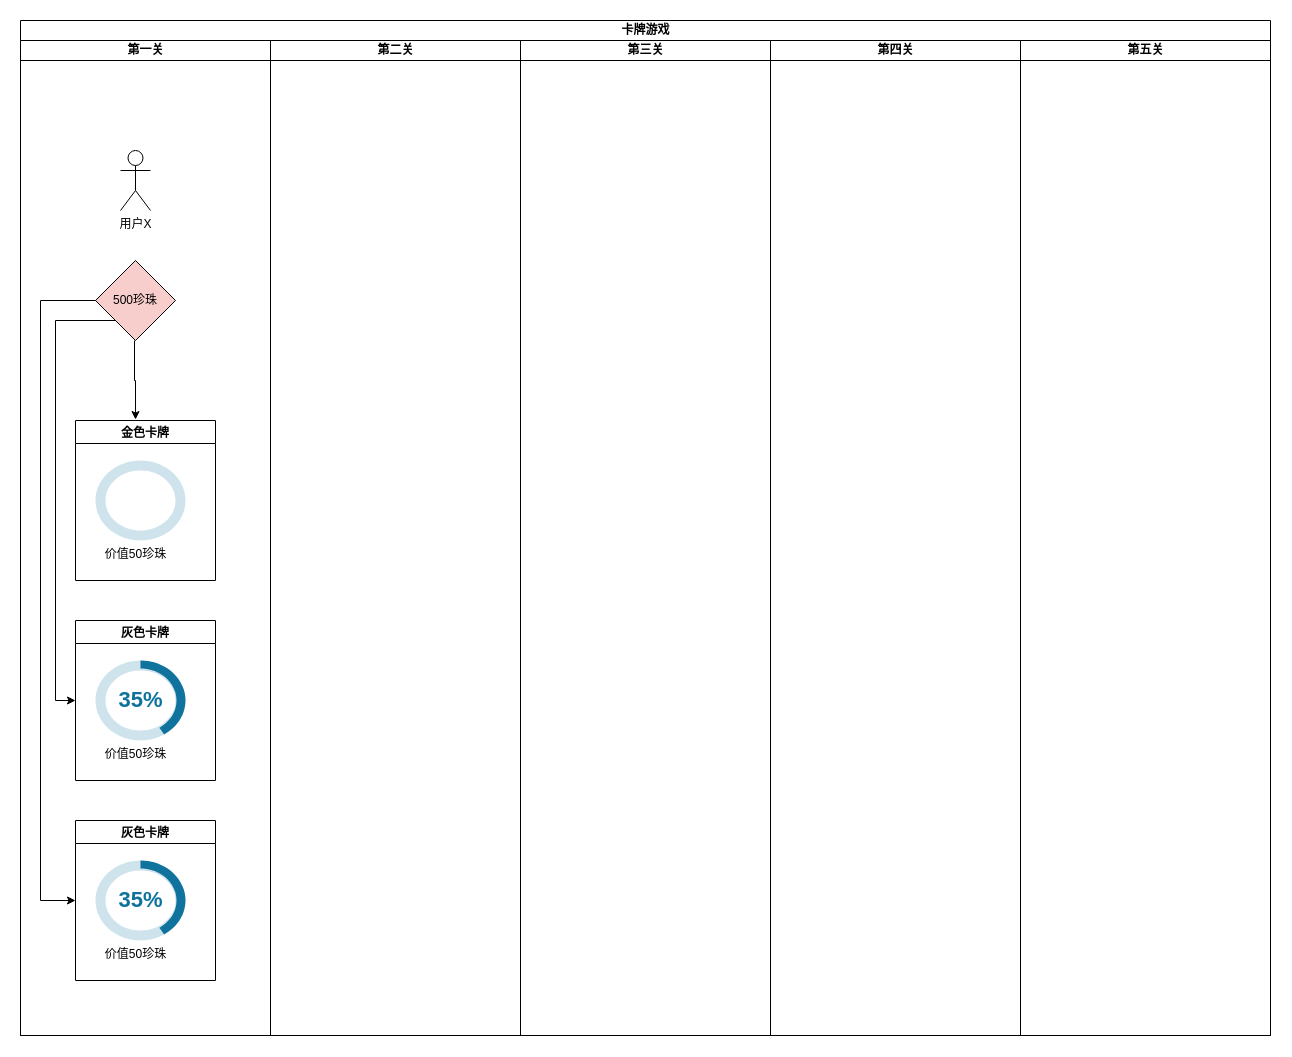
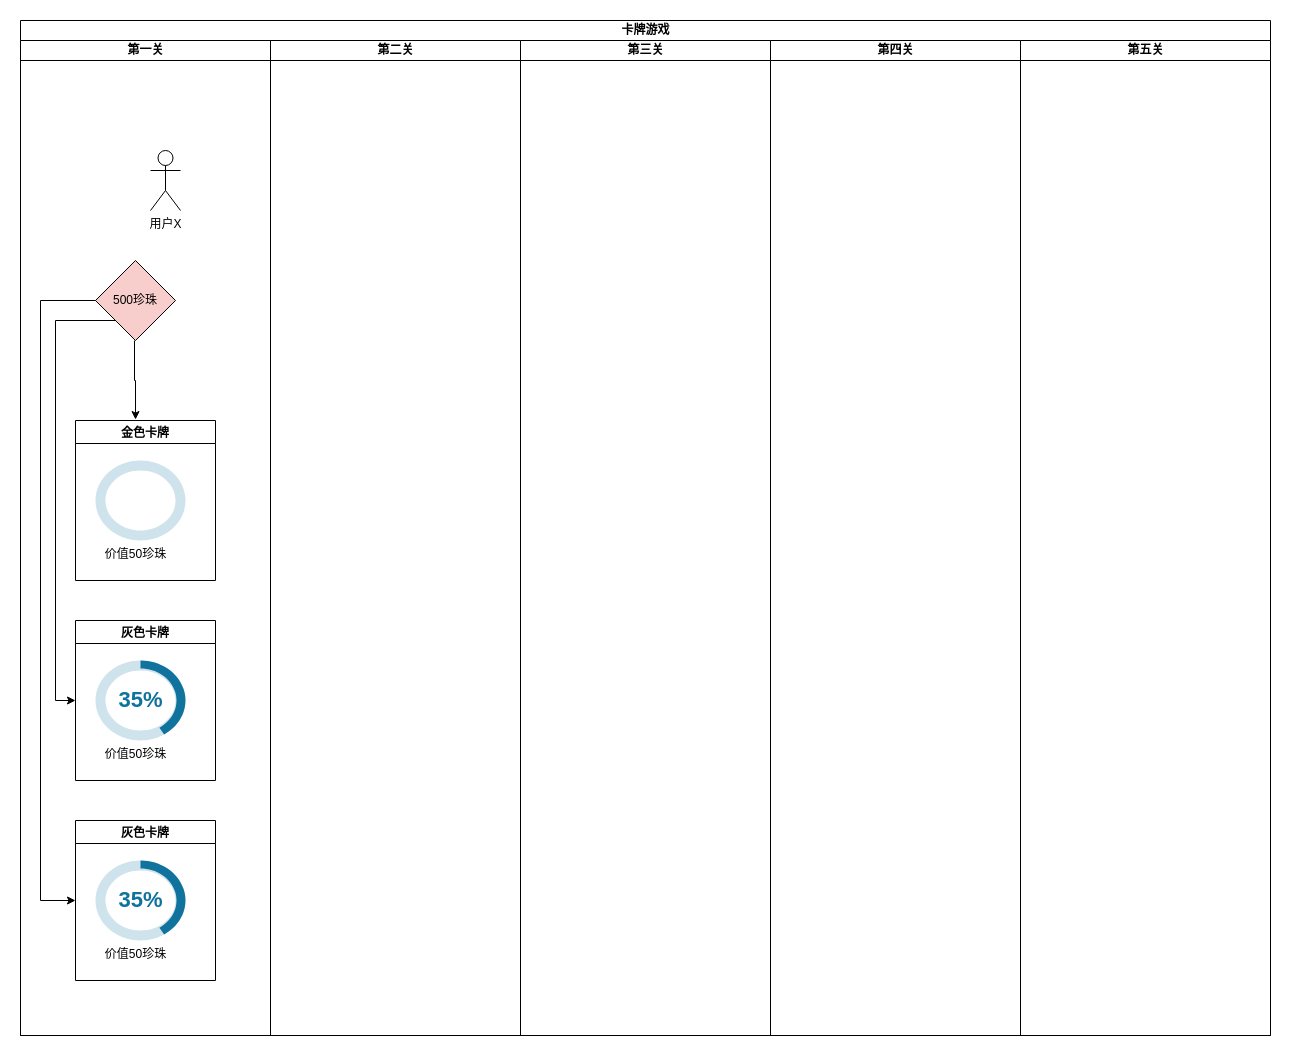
  <mxCell id="0" />
  <mxCell id="1" parent="0" />
  <mxCell id="2" value="卡牌游戏" style="swimlane;html=1;childLayout=stackLayout;startSize=20;rounded=0;shadow=0;comic=0;labelBackgroundColor=none;strokeWidth=1;fontFamily=Verdana;fontSize=12;align=center;" parent="1" vertex="1"><mxGeometry x="20" y="20" width="1250" height="1015" as="geometry"><mxRectangle x="40" y="20" width="80" height="20" as="alternateBounds" /></mxGeometry></mxCell>
  <mxCell id="3" value="第一关" style="swimlane;html=1;startSize=20;" parent="2" vertex="1"><mxGeometry y="20" width="250" height="995" as="geometry"><mxRectangle y="20" width="30" height="970" as="alternateBounds" /></mxGeometry></mxCell>
  <mxCell id="4" value="灰色卡牌" style="swimlane;" vertex="1" parent="3"><mxGeometry x="55" y="580" width="140" height="160" as="geometry"><mxRectangle x="40" y="386" width="60" height="23" as="alternateBounds" /></mxGeometry></mxCell>
  <mxCell id="5" value="" style="verticalLabelPosition=bottom;verticalAlign=top;html=1;shape=mxgraph.basic.donut;dx=10;strokeColor=none;fillColor=#10739E;fontSize=10;align=center;fillOpacity=20;" vertex="1" parent="4"><mxGeometry x="20" y="40" width="90" height="80" as="geometry" /></mxCell>
  <mxCell id="6" value="35%" style="verticalLabelPosition=middle;verticalAlign=middle;html=1;shape=mxgraph.basic.partConcEllipse;startAngle=0;endAngle=0.412;arcWidth=0.2;strokeColor=none;fillColor=#10739E;fontSize=22;fontColor=#10739E;align=center;fontStyle=1" vertex="1" parent="5"><mxGeometry width="90" height="80" as="geometry" /></mxCell>
  <mxCell id="7" value="价值50珍珠" style="text;html=1;align=center;verticalAlign=middle;resizable=0;points=[];autosize=1;strokeColor=none;" vertex="1" parent="4"><mxGeometry x="20" y="124" width="80" height="20" as="geometry" /></mxCell>
  <mxCell id="8" style="edgeStyle=orthogonalEdgeStyle;rounded=0;orthogonalLoop=1;jettySize=auto;html=1;entryX=0.436;entryY=-0.006;entryDx=0;entryDy=0;entryPerimeter=0;" edge="1" parent="3"><mxGeometry relative="1" as="geometry"><mxPoint x="114" y="300" as="sourcePoint" /><mxPoint x="115.04" y="379.04" as="targetPoint" /><Array as="points"><mxPoint x="114" y="340" /><mxPoint x="115" y="340" /></Array></mxGeometry></mxCell>
  <mxCell id="9" value="500珍珠" style="rhombus;whiteSpace=wrap;html=1;fillColor=#f8cecc;" vertex="1" parent="3"><mxGeometry x="75" y="220" width="80" height="80" as="geometry" /></mxCell>
  <mxCell id="10" value="金色卡牌" style="swimlane;" vertex="1" parent="3"><mxGeometry x="55" y="380" width="140" height="160" as="geometry"><mxRectangle x="40" y="386" width="60" height="23" as="alternateBounds" /></mxGeometry></mxCell>
  <mxCell id="11" value="" style="verticalLabelPosition=bottom;verticalAlign=top;html=1;shape=mxgraph.basic.donut;dx=10;strokeColor=none;fillColor=#10739E;fontSize=10;align=center;fillOpacity=20;" vertex="1" parent="10"><mxGeometry x="20" y="40" width="90" height="80" as="geometry" /></mxCell>
  <mxCell id="12" value="价值50珍珠" style="text;html=1;align=center;verticalAlign=middle;resizable=0;points=[];autosize=1;strokeColor=none;" vertex="1" parent="10"><mxGeometry x="20" y="124" width="80" height="20" as="geometry" /></mxCell>
  <mxCell id="13" value="灰色卡牌" style="swimlane;" vertex="1" parent="3"><mxGeometry x="55" y="780" width="140" height="160" as="geometry"><mxRectangle x="40" y="386" width="60" height="23" as="alternateBounds" /></mxGeometry></mxCell>
  <mxCell id="14" value="" style="verticalLabelPosition=bottom;verticalAlign=top;html=1;shape=mxgraph.basic.donut;dx=10;strokeColor=none;fillColor=#10739E;fontSize=10;align=center;fillOpacity=20;" vertex="1" parent="13"><mxGeometry x="20" y="40" width="90" height="80" as="geometry" /></mxCell>
  <mxCell id="15" value="35%" style="verticalLabelPosition=middle;verticalAlign=middle;html=1;shape=mxgraph.basic.partConcEllipse;startAngle=0;endAngle=0.412;arcWidth=0.2;strokeColor=none;fillColor=#10739E;fontSize=22;fontColor=#10739E;align=center;fontStyle=1" vertex="1" parent="14"><mxGeometry width="90" height="80" as="geometry" /></mxCell>
  <mxCell id="16" value="价值50珍珠" style="text;html=1;align=center;verticalAlign=middle;resizable=0;points=[];autosize=1;strokeColor=none;" vertex="1" parent="13"><mxGeometry x="20" y="124" width="80" height="20" as="geometry" /></mxCell>
  <mxCell id="17" style="edgeStyle=orthogonalEdgeStyle;rounded=0;orthogonalLoop=1;jettySize=auto;html=1;entryX=0;entryY=0.5;entryDx=0;entryDy=0;" edge="1" parent="3" source="9" target="13"><mxGeometry relative="1" as="geometry"><mxPoint x="10" y="880" as="targetPoint" /><Array as="points"><mxPoint x="20" y="260" /><mxPoint x="20" y="860" /></Array></mxGeometry></mxCell>
  <mxCell id="18" style="edgeStyle=orthogonalEdgeStyle;rounded=0;orthogonalLoop=1;jettySize=auto;html=1;exitX=0;exitY=1;exitDx=0;exitDy=0;entryX=0;entryY=0.5;entryDx=0;entryDy=0;" edge="1" parent="3" source="9" target="4"><mxGeometry relative="1" as="geometry"><mxPoint x="30" y="660" as="targetPoint" /><Array as="points"><mxPoint x="35" y="280" /><mxPoint x="35" y="660" /></Array></mxGeometry></mxCell>
  <mxCell id="19" value="第二关" style="swimlane;html=1;startSize=20;" parent="2" vertex="1"><mxGeometry x="250" y="20" width="250" height="995" as="geometry"><mxRectangle x="250" y="20" width="30" height="995" as="alternateBounds" /></mxGeometry></mxCell>
  <mxCell id="20" value="第三关" style="swimlane;html=1;startSize=20;" vertex="1" parent="2"><mxGeometry x="500" y="20" width="250" height="995" as="geometry"><mxRectangle x="280" y="20" width="30" height="995" as="alternateBounds" /></mxGeometry></mxCell>
  <mxCell id="21" value="第四关" style="swimlane;html=1;startSize=20;" vertex="1" parent="2"><mxGeometry x="750" y="20" width="250" height="995" as="geometry"><mxRectangle x="280" y="20" width="30" height="995" as="alternateBounds" /></mxGeometry></mxCell>
  <mxCell id="22" value="第五关" style="swimlane;html=1;startSize=20;" vertex="1" parent="2"><mxGeometry x="1000" y="20" width="250" height="995" as="geometry"><mxRectangle x="1000" y="20" width="30" height="995" as="alternateBounds" /></mxGeometry></mxCell>
- <mxCell id="23" value="用户X" style="shape=umlActor;verticalLabelPosition=bottom;verticalAlign=top;html=1;" vertex="1" parent="1"><mxGeometry x="120" y="150" width="30" height="60" as="geometry" /></mxCell>
+ <mxCell id="23" value="用户X" style="shape=umlActor;verticalLabelPosition=bottom;verticalAlign=top;html=1;" vertex="1" parent="1"><mxGeometry x="150" y="150" width="30" height="60" as="geometry" /></mxCell>
